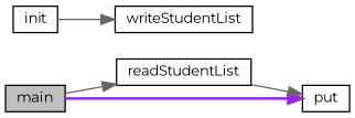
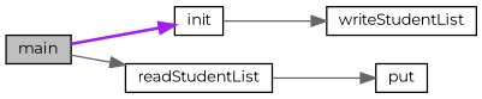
  digraph {
    fontname=Montserrat
    rankdir=LR
    node [color=black fillcolor=white fontname=Montserrat fontsize=10 shape=record style=filled]
    edge [color=gray40 fontname=Montserrat fontsize=10 labelfontname=Helvetica labelfontsize=10 style=solid]
    n1 [fillcolor=grey75 fontcolor=black height=0.2 label=main width=0.4]
    n2 [height=0.2 label=init width=0.4]
    n3 [height=0.2 label=readStudentList width=0.4]
    n4 [height=0.2 label=writeStudentList width=0.4]
    n5 [height=0.2 label=put width=0.4]
-   n1 -> n5 [color=purple style=bold]
+   n1 -> n2 [color=purple style=bold]
    n1 -> n3
    n2 -> n4
    n3 -> n5
  }
